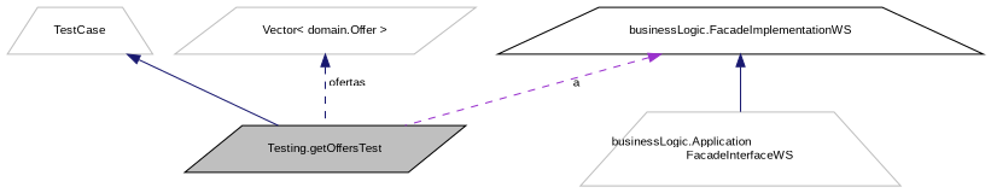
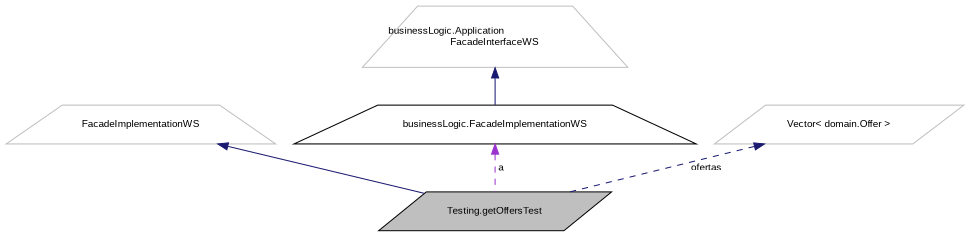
  digraph {
    fontname="Liberation Sans"
    node [color=grey75 fillcolor=white fontname="Liberation Sans" fontsize=10 shape=trapezium style=filled]
    edge [color=midnightblue dir=back fontname="Liberation Sans" fontsize=10 labelfontname=Helvetica labelfontsize=10 style=solid]
    n1 [color=black fillcolor=grey75 fontcolor=black height=0.2 label="Testing.getOffersTest" shape=parallelogram width=0.4]
-   n2 [height=0.2 label=TestCase width=0.4]
+   n2 [height=0.2 label=FacadeImplementationWS width=0.4]
    n3 [color=black height=0.2 label="businessLogic.FacadeImplementationWS" width=0.4]
    n4 [height=0.2 label="businessLogic.Application\lFacadeInterfaceWS" width=0.4]
    n5 [height=0.2 label="Vector\< domain.Offer \>" shape=parallelogram width=0.4]
    n2 -> n1
    n3 -> n1 [color=darkorchid3 label=" a" style=dashed]
-   n3 -> n4
+   n4 -> n3
    n5 -> n1 [label=" ofertas" style=dashed]
  }
